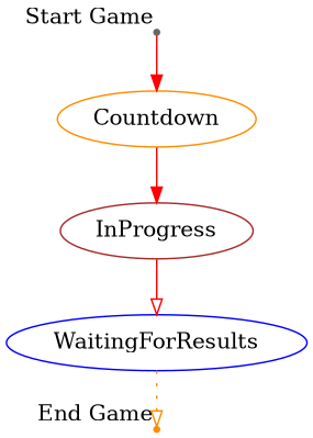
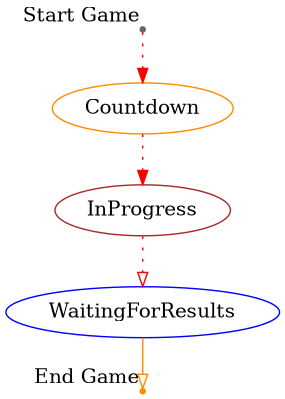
  digraph {
    rankdir=TB
    node [shape=oval color=darkorange]
    edge [color=red style=solid arrowhead=normal]
    Start [shape=point xlabel="Start Game" color=gray40]
    Countdown
    InProgress [color=brown]
    WaitingForResults [color=blue]
    EndGame [shape=point xlabel="End Game"]
-   Start -> Countdown
-   Countdown -> InProgress
-   InProgress -> WaitingForResults [arrowhead=onormal]
-   WaitingForResults -> EndGame [color=darkorange style=dotted arrowhead=onormal]
+   Start -> Countdown [style=dotted]
+   Countdown -> InProgress [style=dotted]
+   InProgress -> WaitingForResults [style=dotted arrowhead=onormal]
+   WaitingForResults -> EndGame [color=darkorange arrowhead=onormal]
  }
